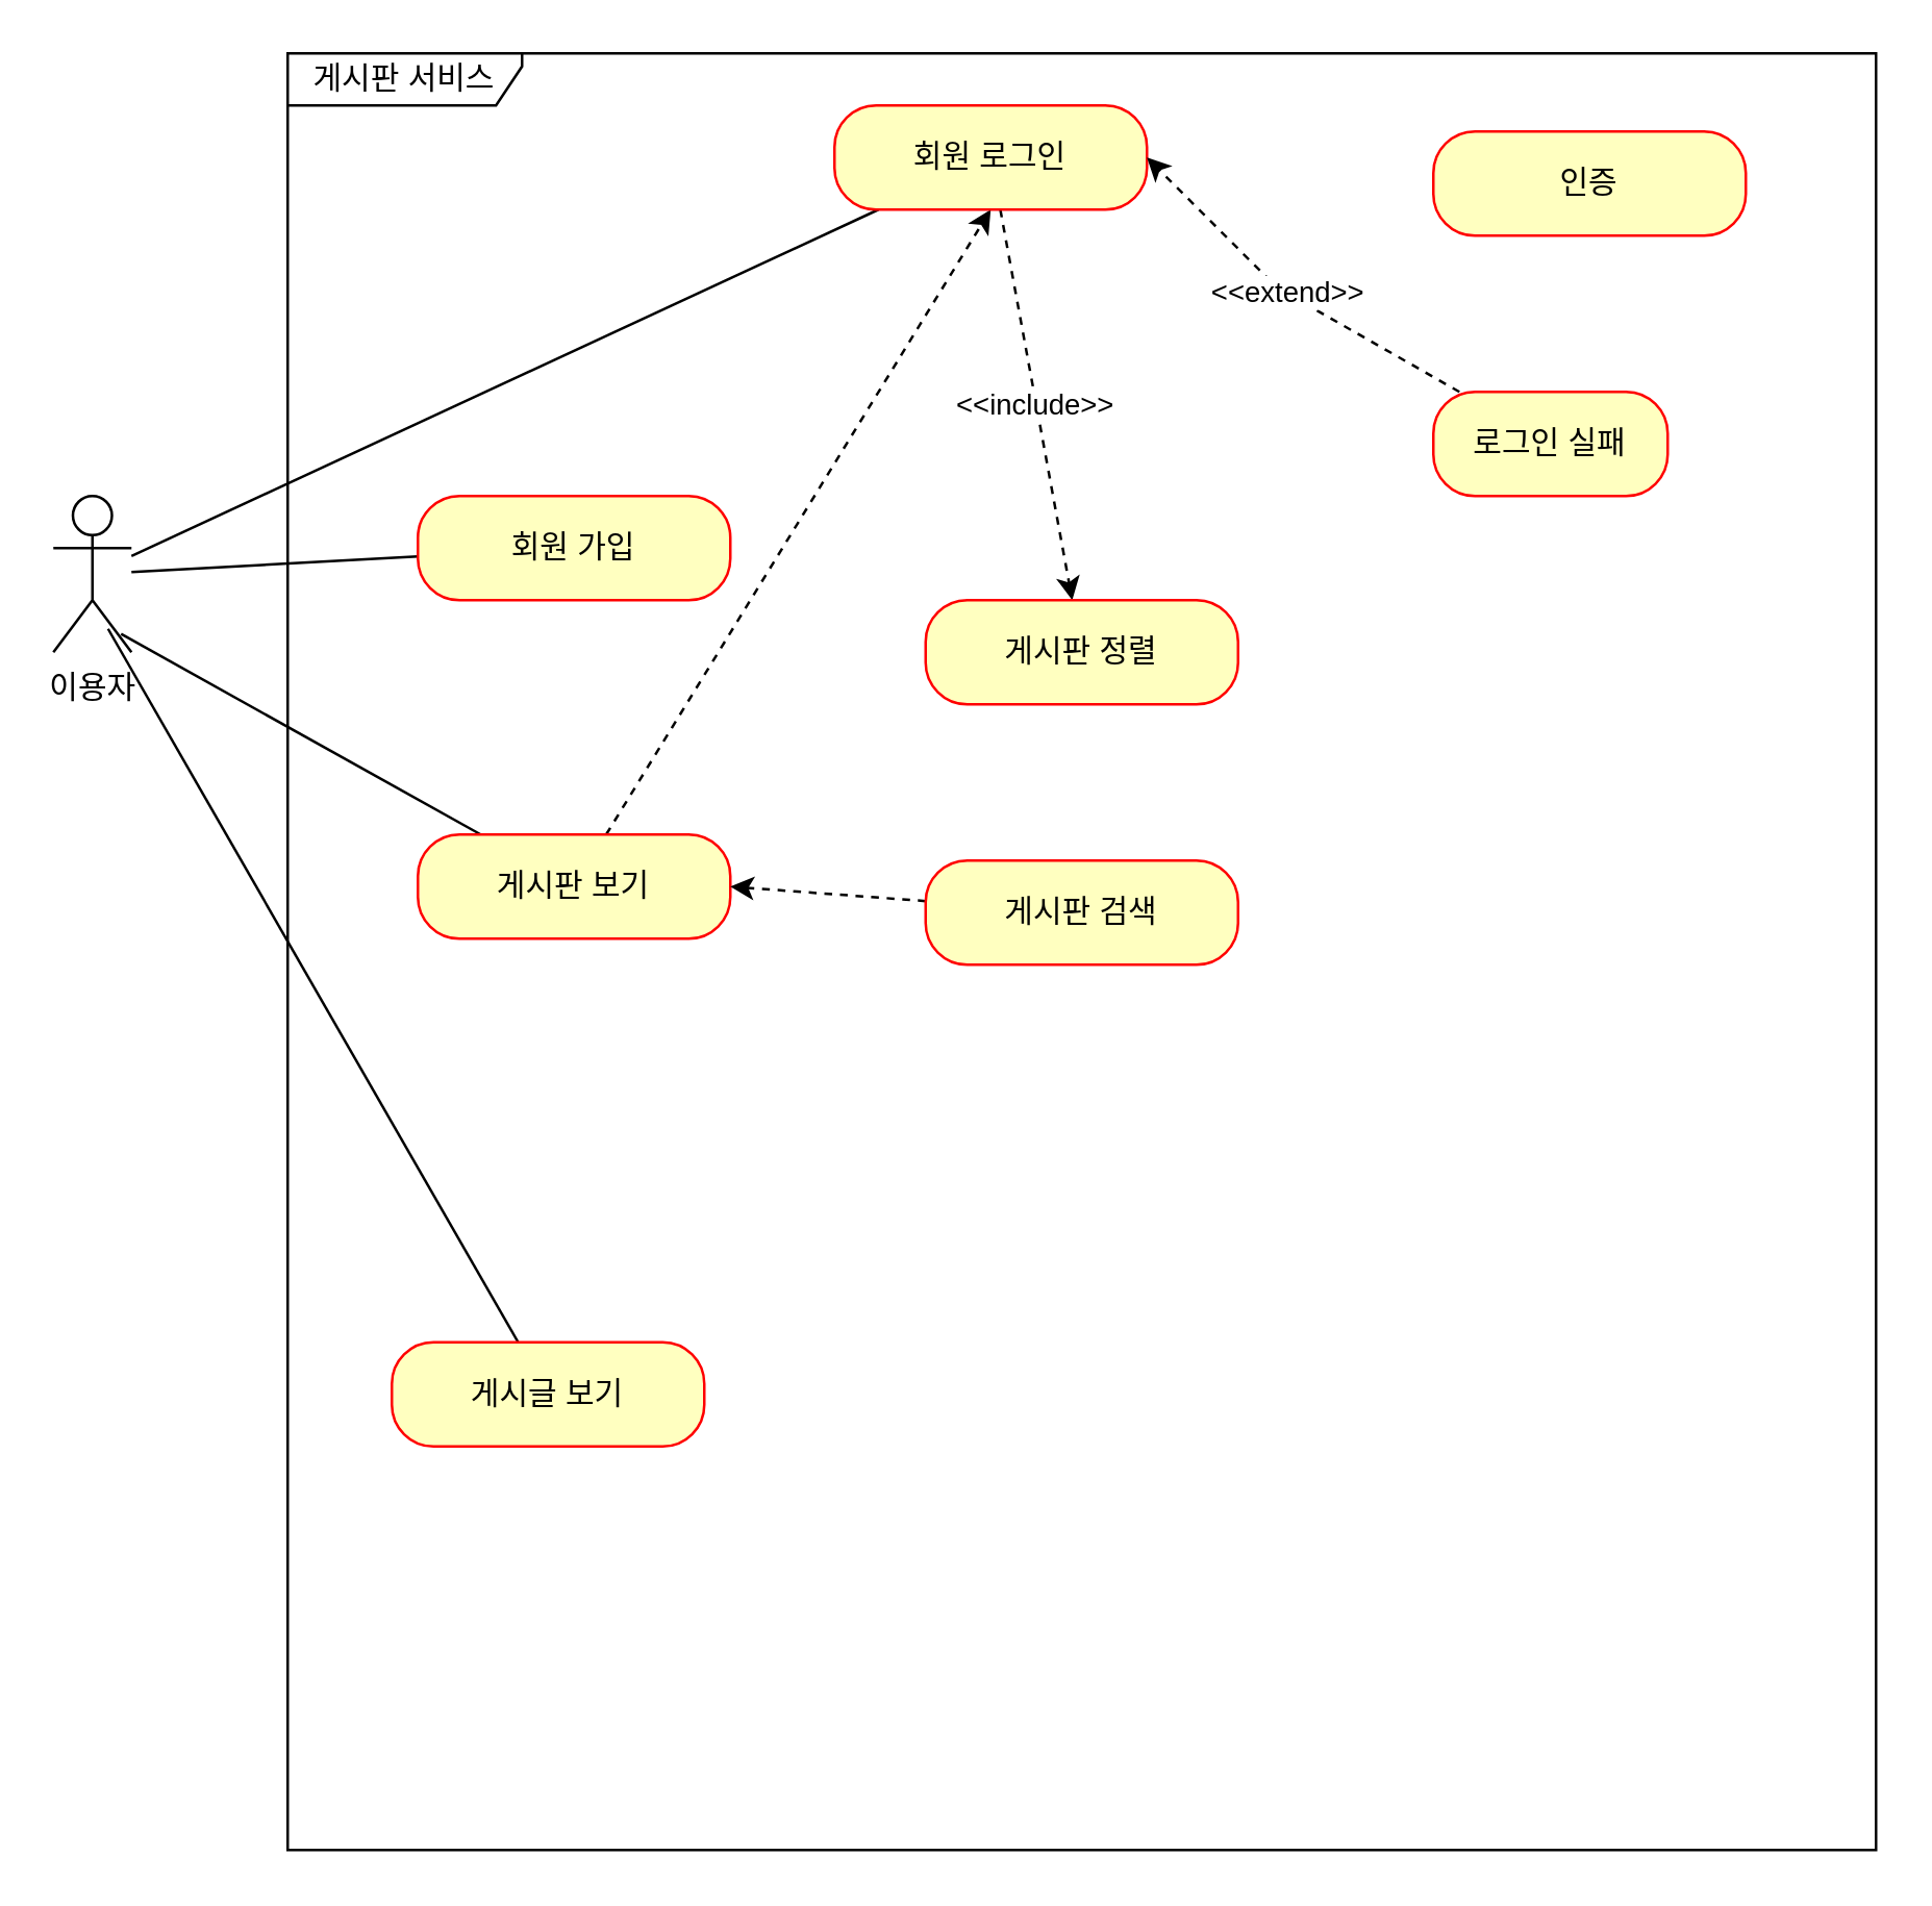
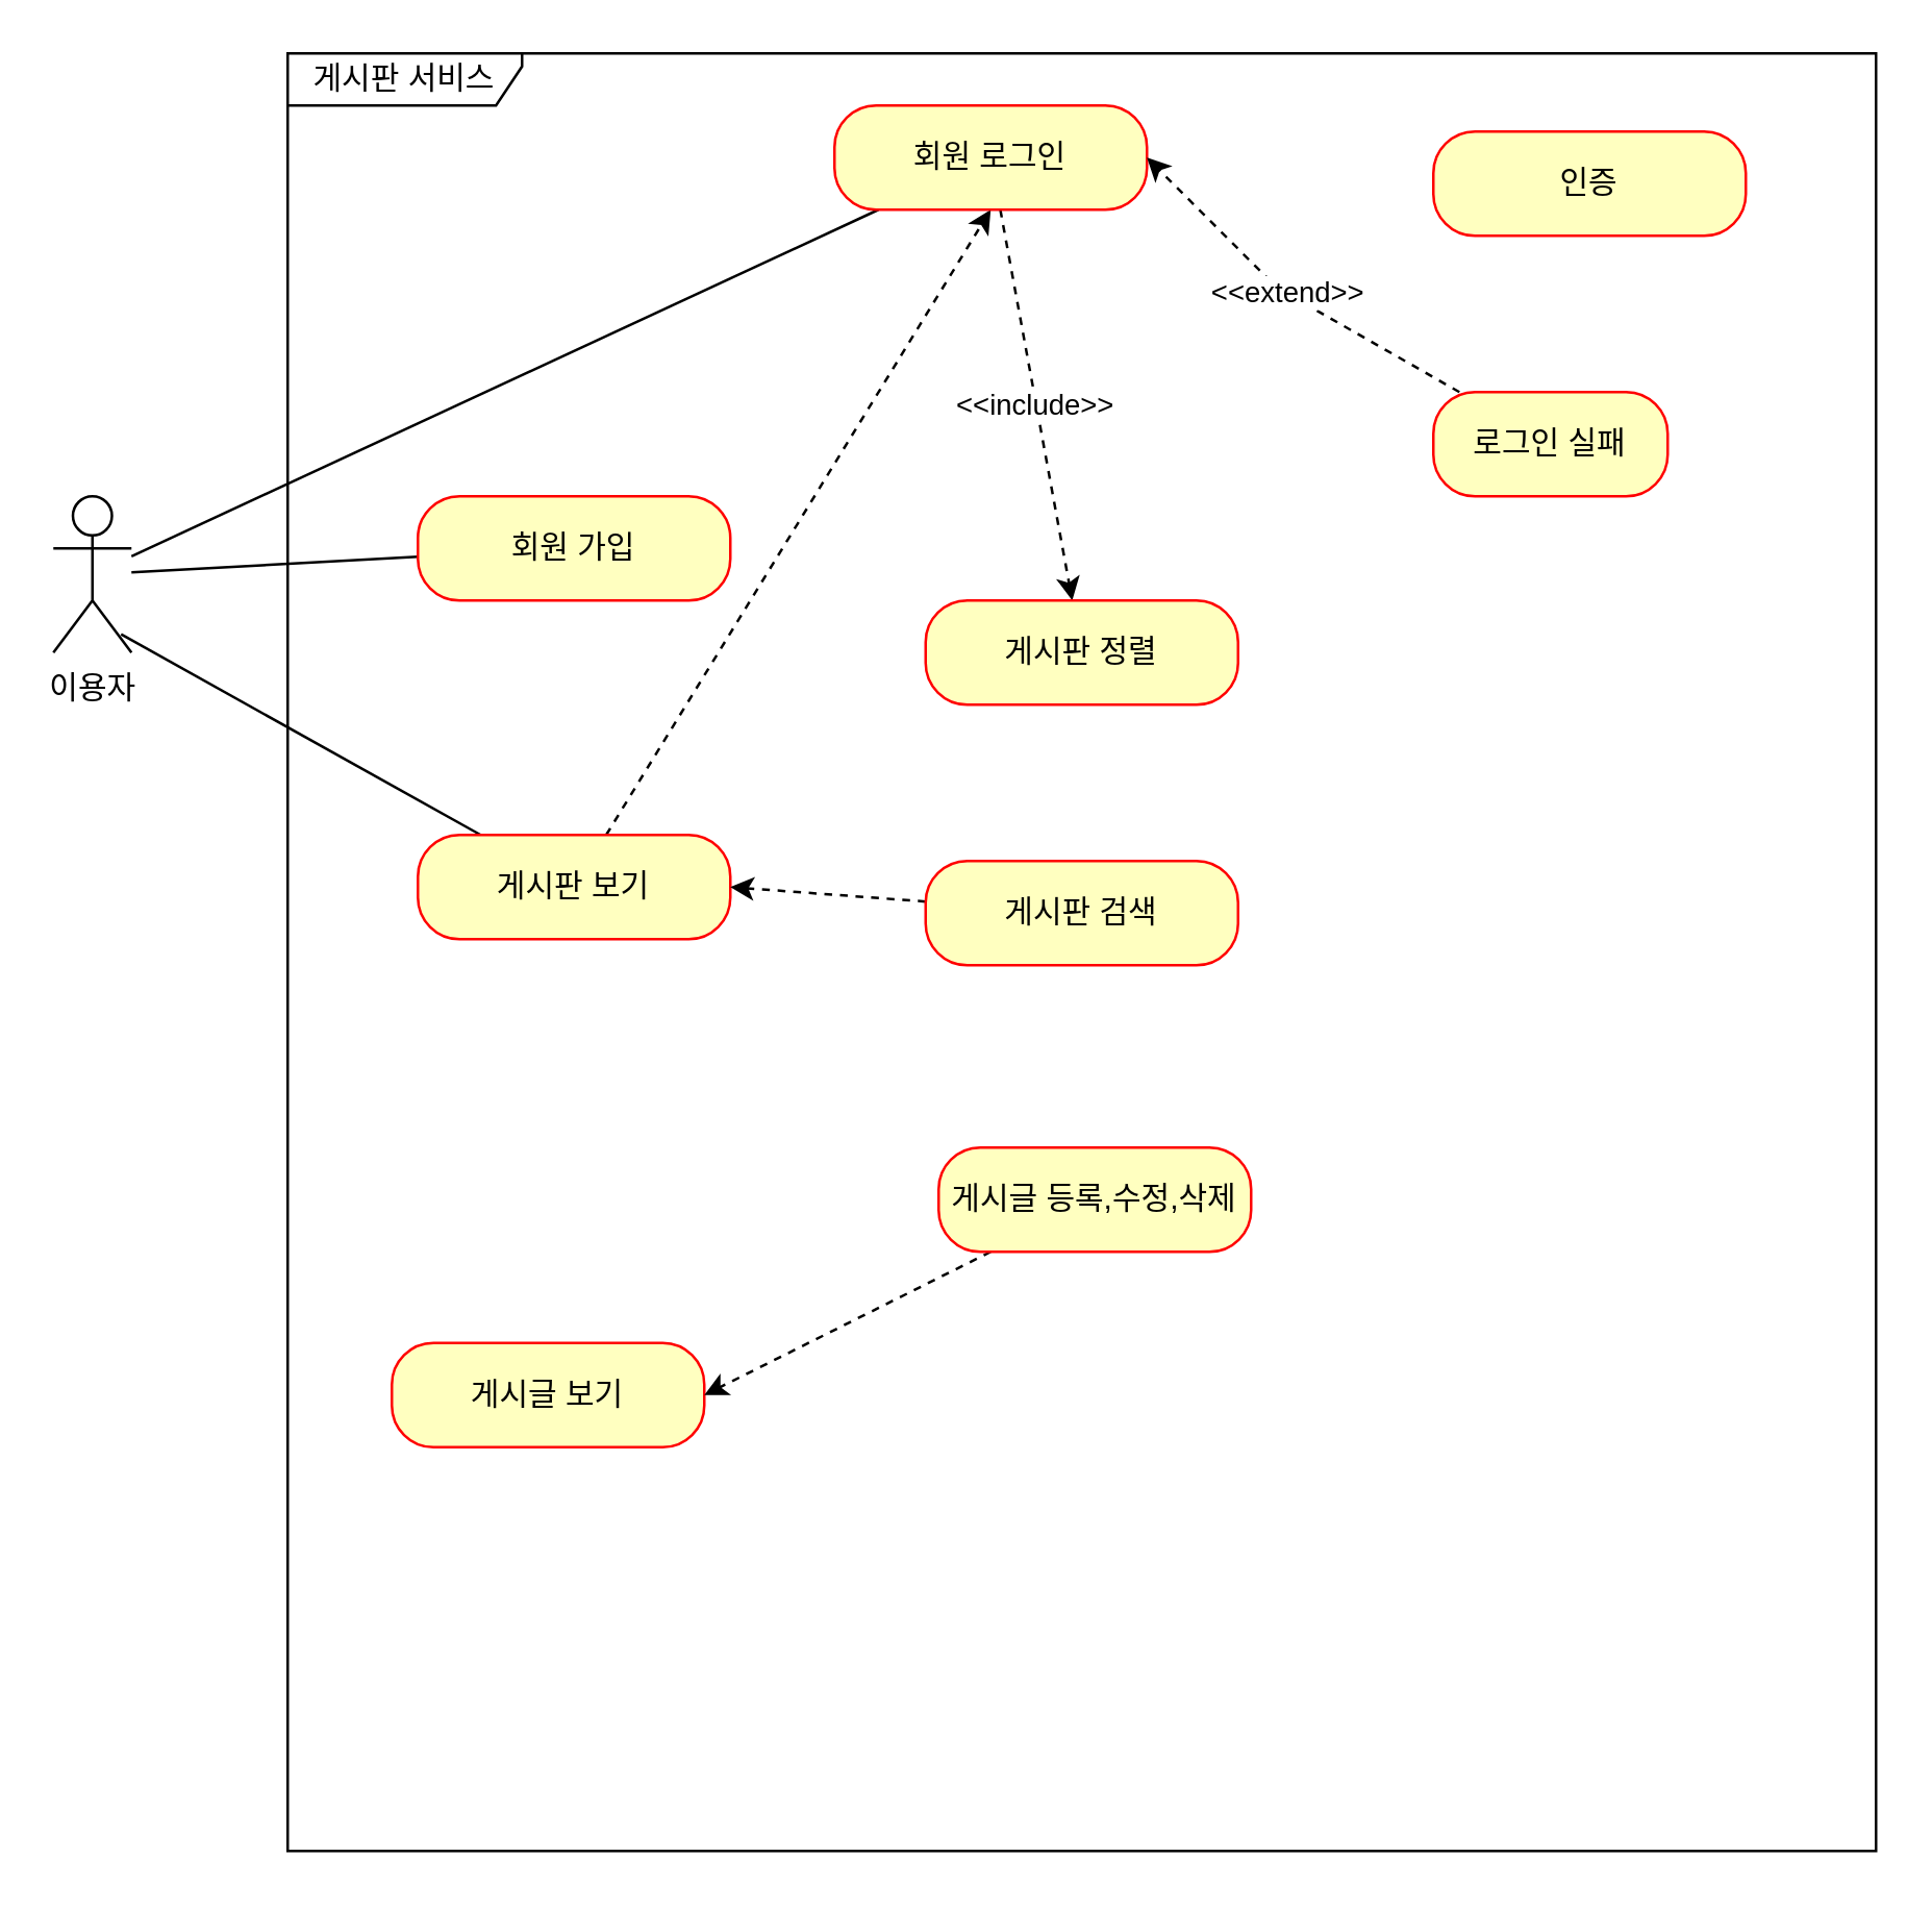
  <mxCell id="0" />
  <mxCell id="1" parent="0" />
  <mxCell id="2" value="이용자" style="shape=umlActor;verticalLabelPosition=bottom;verticalAlign=top;html=1;" vertex="1" parent="1"><mxGeometry x="20" y="190" width="30" height="60" as="geometry" /></mxCell>
  <mxCell id="3" value="게시판 서비스" style="shape=umlFrame;whiteSpace=wrap;html=1;width=90;height=20;" vertex="1" parent="1"><mxGeometry x="110" y="20" width="610" height="690" as="geometry" /></mxCell>
  <mxCell id="4" style="orthogonalLoop=1;jettySize=auto;html=1;rounded=0;endArrow=none;endFill=0;" edge="1" parent="1" source="5" target="2"><mxGeometry relative="1" as="geometry" /></mxCell>
  <mxCell id="5" value="회원 가입" style="rounded=1;whiteSpace=wrap;html=1;arcSize=40;fontColor=#000000;fillColor=#ffffc0;strokeColor=#ff0000;" vertex="1" parent="1"><mxGeometry x="160" y="190" width="120" height="40" as="geometry" /></mxCell>
- <mxCell id="6" style="edgeStyle=none;rounded=0;orthogonalLoop=1;jettySize=auto;html=1;entryX=0.7;entryY=0.85;entryDx=0;entryDy=0;entryPerimeter=0;endArrow=none;endFill=0;" edge="1" parent="1" source="7" target="2"><mxGeometry relative="1" as="geometry" /></mxCell>
  <mxCell id="7" value="게시글 보기" style="rounded=1;whiteSpace=wrap;html=1;arcSize=40;fontColor=#000000;fillColor=#ffffc0;strokeColor=#ff0000;" vertex="1" parent="1"><mxGeometry x="150" y="515" width="120" height="40" as="geometry" /></mxCell>
  <mxCell id="8" style="edgeStyle=none;rounded=0;orthogonalLoop=1;jettySize=auto;html=1;entryX=0.867;entryY=0.883;entryDx=0;entryDy=0;entryPerimeter=0;endArrow=none;endFill=0;" edge="1" parent="1" source="10" target="2"><mxGeometry relative="1" as="geometry" /></mxCell>
  <mxCell id="9" style="edgeStyle=none;rounded=0;orthogonalLoop=1;jettySize=auto;html=1;dashed=1;endArrow=classic;endFill=1;entryX=0.5;entryY=1;entryDx=0;entryDy=0;" edge="1" parent="1" source="10" target="14"><mxGeometry relative="1" as="geometry"><mxPoint x="340" y="100" as="targetPoint" /></mxGeometry></mxCell>
  <mxCell id="10" value="게시판 보기" style="rounded=1;whiteSpace=wrap;html=1;arcSize=40;fontColor=#000000;fillColor=#ffffc0;strokeColor=#ff0000;" vertex="1" parent="1"><mxGeometry x="160" y="320" width="120" height="40" as="geometry" /></mxCell>
  <mxCell id="11" style="edgeStyle=orthogonalEdgeStyle;rounded=0;orthogonalLoop=1;jettySize=auto;html=1;exitX=0.5;exitY=1;exitDx=0;exitDy=0;" edge="1" parent="1" source="5" target="5"><mxGeometry relative="1" as="geometry" /></mxCell>
  <mxCell id="12" style="edgeStyle=none;rounded=0;orthogonalLoop=1;jettySize=auto;html=1;endArrow=none;endFill=0;" edge="1" parent="1" source="14" target="2"><mxGeometry relative="1" as="geometry" /></mxCell>
  <mxCell id="13" value="&amp;lt;&amp;lt;include&amp;gt;&amp;gt;" style="edgeStyle=none;rounded=0;orthogonalLoop=1;jettySize=auto;html=1;endArrow=classic;endFill=1;dashed=1;" edge="1" parent="1" source="14" target="18"><mxGeometry relative="1" as="geometry" /></mxCell>
  <mxCell id="14" value="회원 로그인" style="rounded=1;whiteSpace=wrap;html=1;arcSize=40;fontColor=#000000;fillColor=#ffffc0;strokeColor=#ff0000;" vertex="1" parent="1"><mxGeometry x="320" y="40" width="120" height="40" as="geometry" /></mxCell>
  <mxCell id="15" value="인증" style="rounded=1;whiteSpace=wrap;html=1;arcSize=40;fontColor=#000000;fillColor=#ffffc0;strokeColor=#ff0000;" vertex="1" parent="1"><mxGeometry x="550" y="50" width="120" height="40" as="geometry" /></mxCell>
  <mxCell id="16" value="&amp;lt;&amp;lt;extend&amp;gt;&amp;gt;" style="edgeStyle=none;rounded=0;orthogonalLoop=1;jettySize=auto;html=1;endArrow=classic;endFill=1;entryX=1;entryY=0.5;entryDx=0;entryDy=0;dashed=1;" edge="1" parent="1" source="17" target="14"><mxGeometry relative="1" as="geometry"><Array as="points"><mxPoint x="490" y="110" /></Array></mxGeometry></mxCell>
  <mxCell id="17" value="로그인 실패" style="rounded=1;whiteSpace=wrap;html=1;arcSize=40;fontColor=#000000;fillColor=#ffffc0;strokeColor=#ff0000;" vertex="1" parent="1"><mxGeometry x="550" y="150" width="90" height="40" as="geometry" /></mxCell>
  <mxCell id="18" value="게시판 정렬" style="rounded=1;whiteSpace=wrap;html=1;arcSize=40;fontColor=#000000;fillColor=#ffffc0;strokeColor=#ff0000;" vertex="1" parent="1"><mxGeometry x="355" y="230" width="120" height="40" as="geometry" /></mxCell>
  <mxCell id="19" style="edgeStyle=none;rounded=0;orthogonalLoop=1;jettySize=auto;html=1;entryX=1;entryY=0.5;entryDx=0;entryDy=0;dashed=1;endArrow=classic;endFill=1;" edge="1" parent="1" source="20" target="10"><mxGeometry relative="1" as="geometry" /></mxCell>
  <mxCell id="20" value="게시판 검색" style="rounded=1;whiteSpace=wrap;html=1;arcSize=40;fontColor=#000000;fillColor=#ffffc0;strokeColor=#ff0000;" vertex="1" parent="1"><mxGeometry x="355" y="330" width="120" height="40" as="geometry" /></mxCell>
+ <mxCell id="21" style="edgeStyle=none;rounded=0;orthogonalLoop=1;jettySize=auto;html=1;dashed=1;endArrow=classic;endFill=1;entryX=1;entryY=0.5;entryDx=0;entryDy=0;" edge="1" parent="1" source="22" target="7"><mxGeometry relative="1" as="geometry" /></mxCell>
+ <mxCell id="22" value="게시글 등록,수정,삭제" style="rounded=1;whiteSpace=wrap;html=1;arcSize=40;fontColor=#000000;fillColor=#ffffc0;strokeColor=#ff0000;" vertex="1" parent="1"><mxGeometry x="360" y="440" width="120" height="40" as="geometry" /></mxCell>
